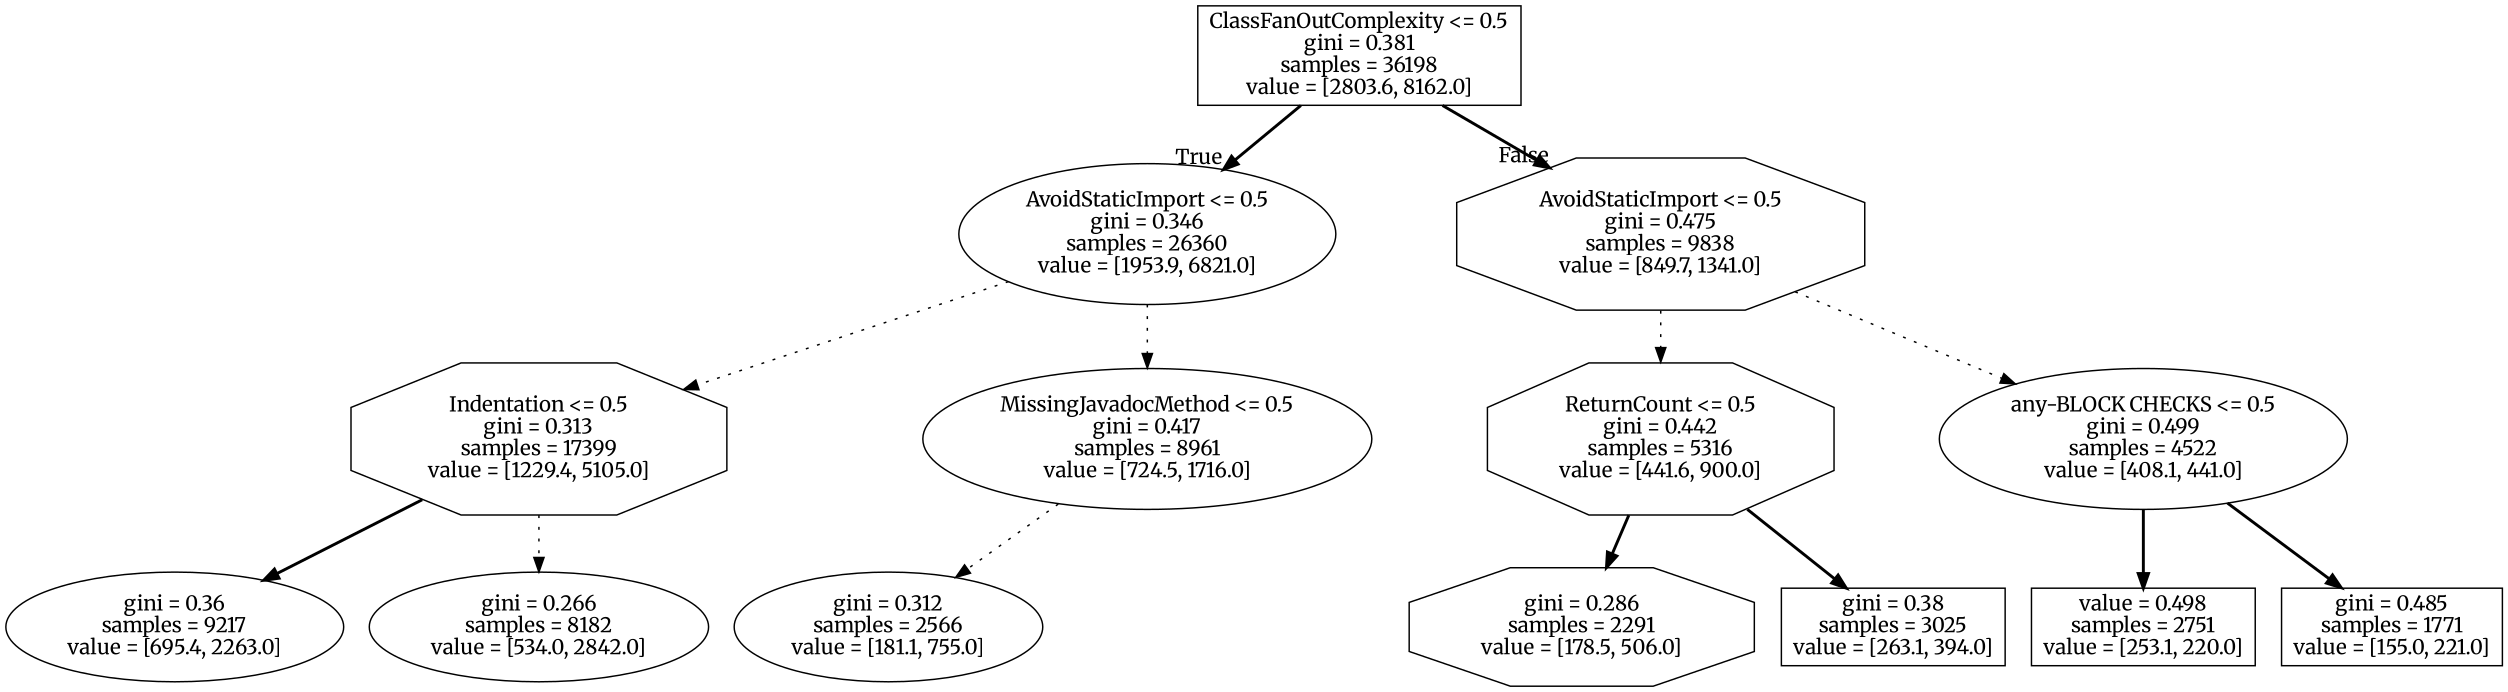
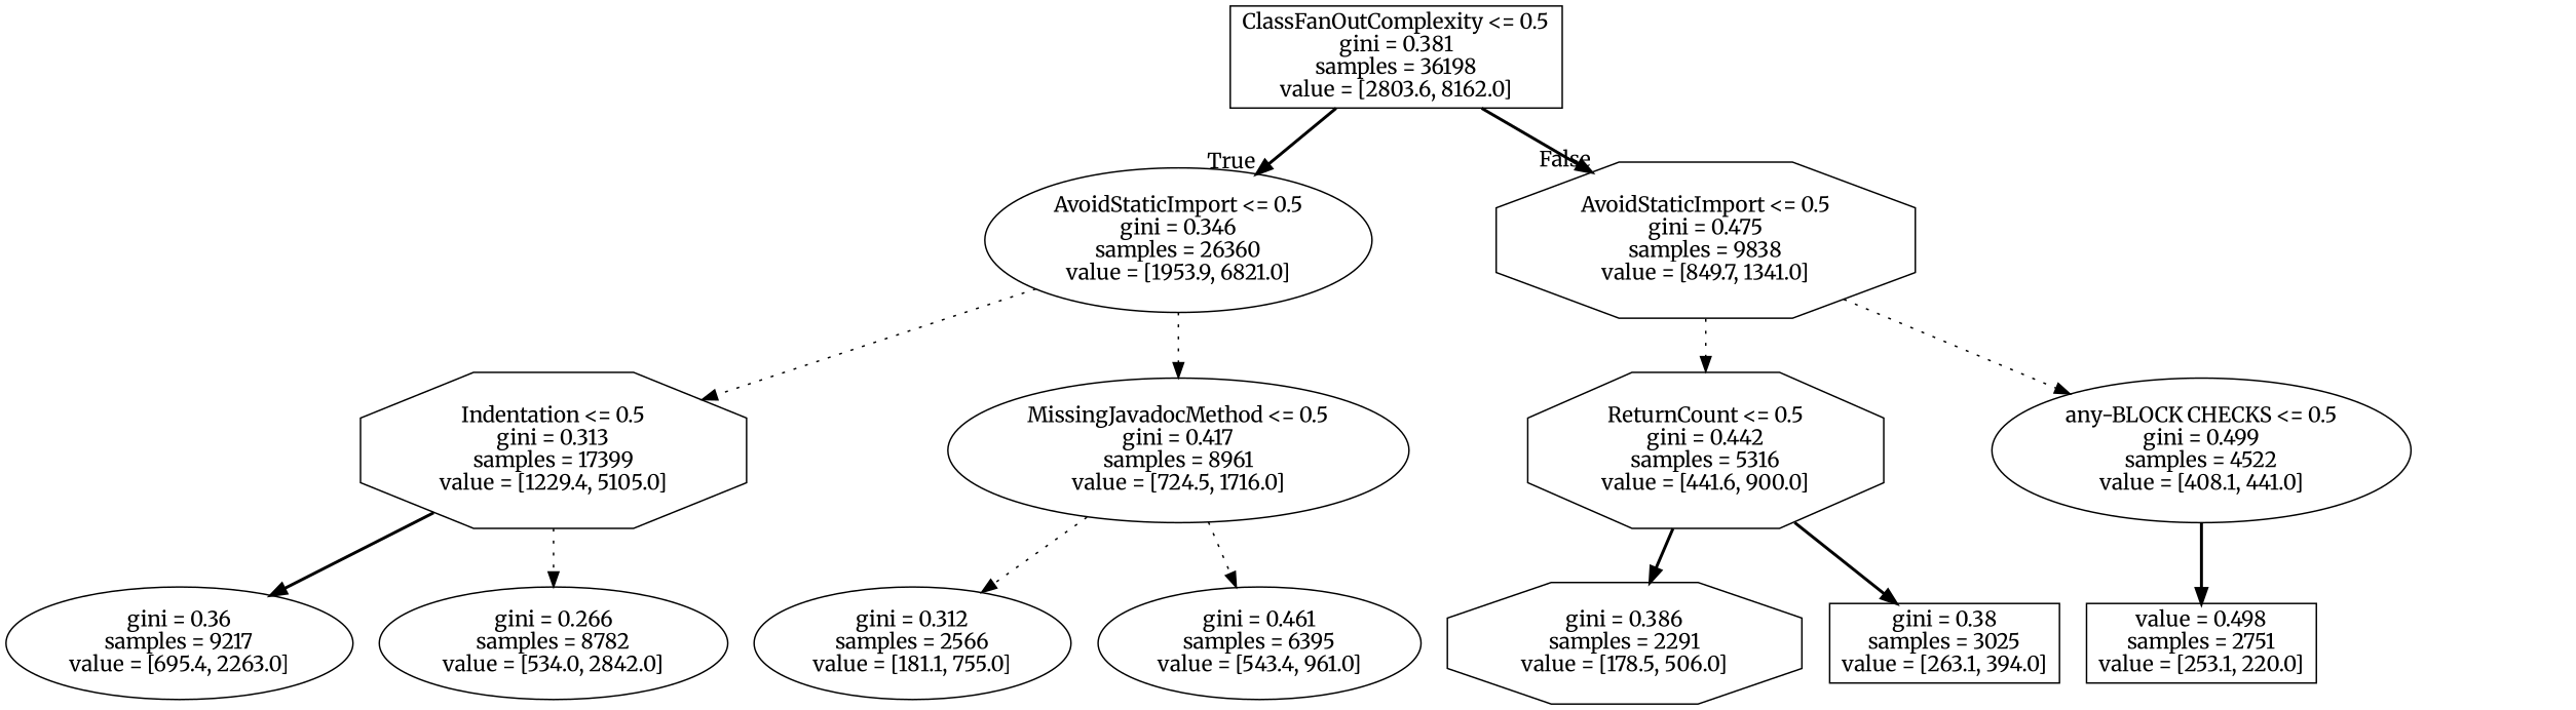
  digraph {
    fontname=Merriweather
    node [fontname=Merriweather shape=ellipse]
    edge [fontname=Merriweather style=bold]
    n1 [label="ClassFanOutComplexity <= 0.5\ngini = 0.381\nsamples = 36198\nvalue = [2803.6, 8162.0]" shape=box]
    n2 [label="AvoidStaticImport <= 0.5\ngini = 0.346\nsamples = 26360\nvalue = [1953.9, 6821.0]"]
    n3 [label="AvoidStaticImport <= 0.5\ngini = 0.475\nsamples = 9838\nvalue = [849.7, 1341.0]" shape=octagon]
    n4 [label="Indentation <= 0.5\ngini = 0.313\nsamples = 17399\nvalue = [1229.4, 5105.0]" shape=octagon]
    n5 [label="MissingJavadocMethod <= 0.5\ngini = 0.417\nsamples = 8961\nvalue = [724.5, 1716.0]"]
    n6 [label="ReturnCount <= 0.5\ngini = 0.442\nsamples = 5316\nvalue = [441.6, 900.0]" shape=octagon]
    n7 [label="any-BLOCK CHECKS <= 0.5\ngini = 0.499\nsamples = 4522\nvalue = [408.1, 441.0]"]
    n8 [label="gini = 0.36\nsamples = 9217\nvalue = [695.4, 2263.0]"]
-   n9 [label="gini = 0.266\nsamples = 8182\nvalue = [534.0, 2842.0]"]
+   n9 [label="gini = 0.266\nsamples = 8782\nvalue = [534.0, 2842.0]"]
    n10 [label="gini = 0.312\nsamples = 2566\nvalue = [181.1, 755.0]"]
-   n12 [label="gini = 0.286\nsamples = 2291\nvalue = [178.5, 506.0]" shape=octagon]
+   n11 [label="gini = 0.461\nsamples = 6395\nvalue = [543.4, 961.0]"]
+   n12 [label="gini = 0.386\nsamples = 2291\nvalue = [178.5, 506.0]" shape=octagon]
    n13 [label="gini = 0.38\nsamples = 3025\nvalue = [263.1, 394.0]" shape=box]
    n14 [label="value = 0.498\nsamples = 2751\nvalue = [253.1, 220.0]" shape=box]
-   n15 [label="gini = 0.485\nsamples = 1771\nvalue = [155.0, 221.0]" shape=box]
    n1 -> n2 [headlabel=True labelangle=45 labeldistance=2.5]
    n1 -> n3 [headlabel=False labelangle=-45 labeldistance=2.5]
    n2 -> n4 [style=dotted]
    n2 -> n5 [style=dotted]
    n3 -> n6 [style=dotted]
    n3 -> n7 [style=dotted]
    n4 -> n8
    n4 -> n9 [style=dotted]
    n5 -> n10 [style=dotted]
+   n5 -> n11 [style=dotted]
    n6 -> n12
    n6 -> n13
    n7 -> n14
-   n7 -> n15
  }
